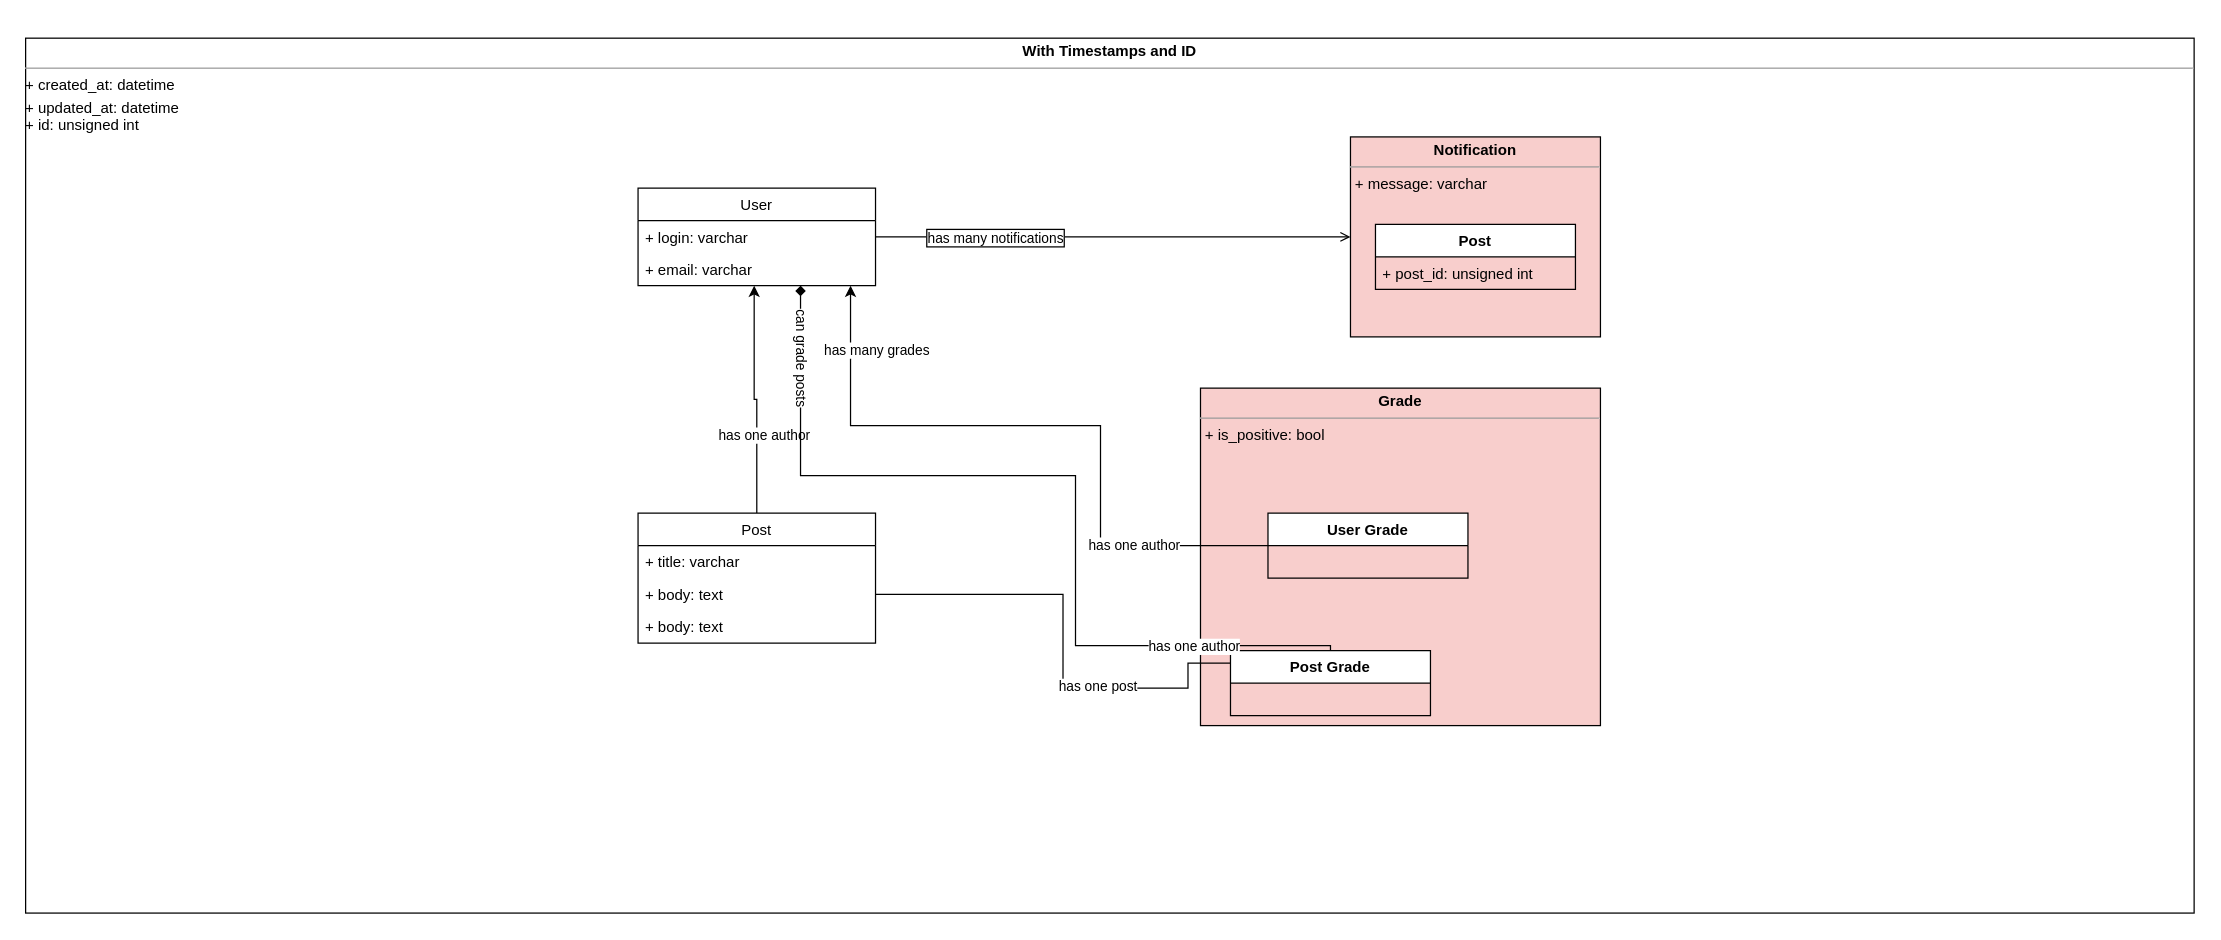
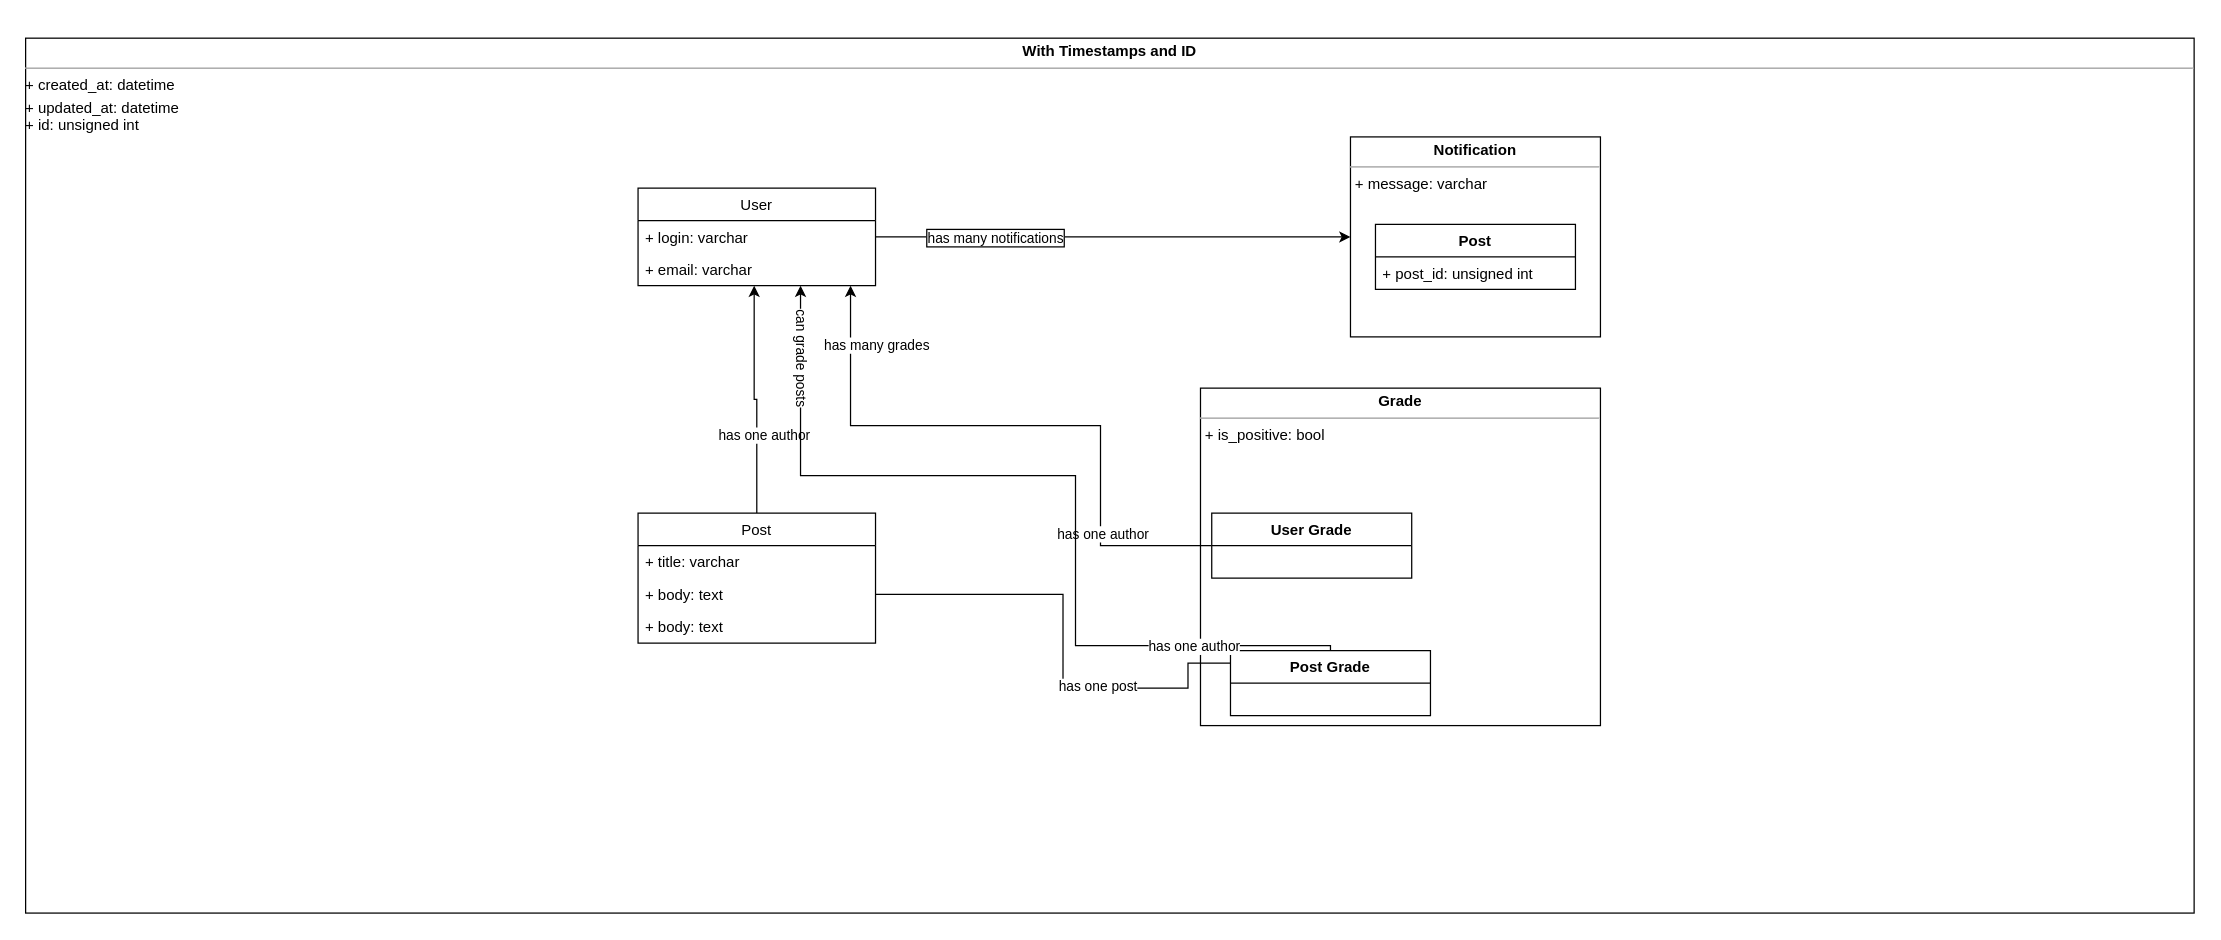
  <mxCell id="0" />
  <mxCell id="1" parent="0" />
  <mxCell id="2" value="&lt;p style=&quot;margin: 0px ; margin-top: 4px ; text-align: center&quot;&gt;&lt;b&gt;With Timestamps and ID&lt;/b&gt;&lt;/p&gt;&lt;hr size=&quot;1&quot;&gt;&lt;div style=&quot;height: 2px&quot;&gt;+ created_at: datetime&lt;/div&gt;&lt;div style=&quot;height: 2px&quot;&gt;&lt;br&gt;&lt;/div&gt;&lt;div style=&quot;height: 2px&quot;&gt;&lt;br&gt;&lt;/div&gt;&lt;div style=&quot;height: 2px&quot;&gt;&lt;br&gt;&lt;/div&gt;&lt;div style=&quot;height: 2px&quot;&gt;&lt;br&gt;&lt;/div&gt;&lt;div style=&quot;height: 2px&quot;&gt;&lt;br&gt;&lt;/div&gt;&lt;div style=&quot;height: 2px&quot;&gt;&lt;br&gt;&lt;/div&gt;&lt;div style=&quot;height: 2px&quot;&gt;&lt;br&gt;&lt;/div&gt;&lt;div style=&quot;height: 2px&quot;&gt;&lt;br&gt;&lt;/div&gt;&lt;div style=&quot;height: 2px&quot;&gt;+ updated_at: datetime&lt;/div&gt;&lt;div style=&quot;height: 2px&quot;&gt;&lt;br&gt;&lt;/div&gt;&lt;div style=&quot;height: 2px&quot;&gt;&lt;br&gt;&lt;/div&gt;&lt;div style=&quot;height: 2px&quot;&gt;&lt;br&gt;&lt;/div&gt;&lt;div style=&quot;height: 2px&quot;&gt;&lt;br&gt;&lt;/div&gt;&lt;div style=&quot;height: 2px&quot;&gt;&lt;br&gt;&lt;/div&gt;&lt;div style=&quot;height: 2px&quot;&gt;&lt;br&gt;&lt;/div&gt;&lt;div style=&quot;height: 2px&quot;&gt;+ id: unsigned int&lt;/div&gt;&lt;div style=&quot;height: 2px&quot;&gt;&lt;br&gt;&lt;/div&gt;&lt;div style=&quot;height: 2px&quot;&gt;&lt;br&gt;&lt;/div&gt;" style="verticalAlign=top;align=left;overflow=fill;fontSize=12;fontFamily=Helvetica;html=1;" vertex="1" parent="1"><mxGeometry x="20" y="30" width="1735" height="700" as="geometry" /></mxCell>
  <mxCell id="3" value="" style="group" vertex="1" connectable="0" parent="1"><mxGeometry x="960" y="310" width="320" height="270" as="geometry" /></mxCell>
- <mxCell id="4" value="&lt;p style=&quot;margin: 0px ; margin-top: 4px ; text-align: center&quot;&gt;&lt;b&gt;Grade&lt;/b&gt;&lt;/p&gt;&lt;hr size=&quot;1&quot;&gt;&lt;p style=&quot;margin: 0px ; margin-left: 4px&quot;&gt;+ is_positive: bool&lt;/p&gt;" style="verticalAlign=top;align=left;overflow=fill;fontSize=12;fontFamily=Helvetica;html=1;fillColor=#f8cecc;" vertex="1" parent="3"><mxGeometry width="320" height="270" as="geometry" /></mxCell>
- <mxCell id="5" value="User Grade&#10;" style="swimlane;fontStyle=1;align=center;verticalAlign=top;childLayout=stackLayout;horizontal=1;startSize=26;horizontalStack=0;resizeParent=1;resizeParentMax=0;resizeLast=0;collapsible=1;marginBottom=0;" vertex="1" parent="3"><mxGeometry x="54" y="100" width="160" height="52" as="geometry" /></mxCell>
+ <mxCell id="4" value="&lt;p style=&quot;margin: 0px ; margin-top: 4px ; text-align: center&quot;&gt;&lt;b&gt;Grade&lt;/b&gt;&lt;/p&gt;&lt;hr size=&quot;1&quot;&gt;&lt;p style=&quot;margin: 0px ; margin-left: 4px&quot;&gt;+ is_positive: bool&lt;/p&gt;" style="verticalAlign=top;align=left;overflow=fill;fontSize=12;fontFamily=Helvetica;html=1;" vertex="1" parent="3"><mxGeometry width="320" height="270" as="geometry" /></mxCell>
+ <mxCell id="5" value="User Grade&#10;" style="swimlane;fontStyle=1;align=center;verticalAlign=top;childLayout=stackLayout;horizontal=1;startSize=26;horizontalStack=0;resizeParent=1;resizeParentMax=0;resizeLast=0;collapsible=1;marginBottom=0;" vertex="1" parent="3"><mxGeometry x="9" y="100" width="160" height="52" as="geometry" /></mxCell>
  <mxCell id="6" value="Post Grade&#10;" style="swimlane;fontStyle=1;align=center;verticalAlign=top;childLayout=stackLayout;horizontal=1;startSize=26;horizontalStack=0;resizeParent=1;resizeParentMax=0;resizeLast=0;collapsible=1;marginBottom=0;" vertex="1" parent="3"><mxGeometry x="24" y="210" width="160" height="52" as="geometry" /></mxCell>
  <mxCell id="7" value="User" style="swimlane;fontStyle=0;childLayout=stackLayout;horizontal=1;startSize=26;fillColor=none;horizontalStack=0;resizeParent=1;resizeParentMax=0;resizeLast=0;collapsible=1;marginBottom=0;" vertex="1" parent="1"><mxGeometry x="510" y="150" width="190" height="78" as="geometry" /></mxCell>
  <mxCell id="8" value="+ login: varchar" style="text;strokeColor=none;fillColor=none;align=left;verticalAlign=top;spacingLeft=4;spacingRight=4;overflow=hidden;rotatable=0;points=[[0,0.5],[1,0.5]];portConstraint=eastwest;" vertex="1" parent="7"><mxGeometry y="26" width="190" height="26" as="geometry" /></mxCell>
  <mxCell id="9" value="+ email: varchar&#10;" style="text;strokeColor=none;fillColor=none;align=left;verticalAlign=top;spacingLeft=4;spacingRight=4;overflow=hidden;rotatable=0;points=[[0,0.5],[1,0.5]];portConstraint=eastwest;" vertex="1" parent="7"><mxGeometry y="52" width="190" height="26" as="geometry" /></mxCell>
  <mxCell id="10" value="" style="group" vertex="1" connectable="0" parent="1"><mxGeometry x="1030" y="20" width="200" height="160" as="geometry" /></mxCell>
  <mxCell id="11" value="" style="group" vertex="1" connectable="0" parent="10"><mxGeometry x="50" y="89" width="200" height="160" as="geometry" /></mxCell>
- <mxCell id="12" value="&lt;p style=&quot;margin: 0px ; margin-top: 4px ; text-align: center&quot;&gt;&lt;b&gt;Notification&lt;/b&gt;&lt;/p&gt;&lt;hr size=&quot;1&quot;&gt;&lt;p style=&quot;margin: 0px ; margin-left: 4px&quot;&gt;+ message: varchar&lt;/p&gt;" style="verticalAlign=top;align=left;overflow=fill;fontSize=12;fontFamily=Helvetica;html=1;fillColor=#f8cecc;" vertex="1" parent="11"><mxGeometry width="200" height="160" as="geometry" /></mxCell>
+ <mxCell id="12" value="&lt;p style=&quot;margin: 0px ; margin-top: 4px ; text-align: center&quot;&gt;&lt;b&gt;Notification&lt;/b&gt;&lt;/p&gt;&lt;hr size=&quot;1&quot;&gt;&lt;p style=&quot;margin: 0px ; margin-left: 4px&quot;&gt;+ message: varchar&lt;/p&gt;" style="verticalAlign=top;align=left;overflow=fill;fontSize=12;fontFamily=Helvetica;html=1;" vertex="1" parent="11"><mxGeometry width="200" height="160" as="geometry" /></mxCell>
  <mxCell id="13" value="Post&#10;" style="swimlane;fontStyle=1;align=center;verticalAlign=top;childLayout=stackLayout;horizontal=1;startSize=26;horizontalStack=0;resizeParent=1;resizeParentMax=0;resizeLast=0;collapsible=1;marginBottom=0;" vertex="1" parent="11"><mxGeometry x="20" y="70" width="160" height="52" as="geometry" /></mxCell>
  <mxCell id="14" value="+ post_id: unsigned int&#10;" style="text;strokeColor=none;fillColor=none;align=left;verticalAlign=top;spacingLeft=4;spacingRight=4;overflow=hidden;rotatable=0;points=[[0,0.5],[1,0.5]];portConstraint=eastwest;" vertex="1" parent="13"><mxGeometry y="26" width="160" height="26" as="geometry" /></mxCell>
  <mxCell id="15" style="edgeStyle=orthogonalEdgeStyle;rounded=0;orthogonalLoop=1;jettySize=auto;html=1;exitX=0.5;exitY=1;exitDx=0;exitDy=0;" edge="1" parent="11" source="12" target="12"><mxGeometry relative="1" as="geometry" /></mxCell>
- <mxCell id="16" style="edgeStyle=orthogonalEdgeStyle;rounded=0;orthogonalLoop=1;jettySize=auto;html=1;exitX=1;exitY=0.5;exitDx=0;exitDy=0;endArrow=open;" edge="1" parent="1" source="8" target="12"><mxGeometry relative="1" as="geometry" /></mxCell>
+ <mxCell id="16" style="edgeStyle=orthogonalEdgeStyle;rounded=0;orthogonalLoop=1;jettySize=auto;html=1;exitX=1;exitY=0.5;exitDx=0;exitDy=0;" edge="1" parent="1" source="8" target="12"><mxGeometry relative="1" as="geometry" /></mxCell>
  <mxCell id="17" value="has many notifications&lt;br&gt;" style="edgeLabel;html=1;align=center;verticalAlign=middle;resizable=0;points=[];labelBorderColor=#000000;" vertex="1" connectable="0" parent="16"><mxGeometry x="-0.651" y="2" relative="1" as="geometry"><mxPoint x="29" y="2" as="offset" /></mxGeometry></mxCell>
  <mxCell id="18" style="edgeStyle=orthogonalEdgeStyle;rounded=0;orthogonalLoop=1;jettySize=auto;html=1;entryX=0.489;entryY=1;entryDx=0;entryDy=0;entryPerimeter=0;" edge="1" parent="1" source="20" target="9"><mxGeometry relative="1" as="geometry" /></mxCell>
  <mxCell id="19" value="has one author" style="edgeLabel;html=1;align=center;verticalAlign=middle;resizable=0;points=[];" vertex="1" connectable="0" parent="18"><mxGeometry x="-0.32" y="-5" relative="1" as="geometry"><mxPoint as="offset" /></mxGeometry></mxCell>
  <mxCell id="20" value="Post" style="swimlane;fontStyle=0;childLayout=stackLayout;horizontal=1;startSize=26;fillColor=none;horizontalStack=0;resizeParent=1;resizeParentMax=0;resizeLast=0;collapsible=1;marginBottom=0;" vertex="1" parent="1"><mxGeometry x="510" y="410" width="190" height="104" as="geometry" /></mxCell>
  <mxCell id="21" value="+ title: varchar" style="text;strokeColor=none;fillColor=none;align=left;verticalAlign=top;spacingLeft=4;spacingRight=4;overflow=hidden;rotatable=0;points=[[0,0.5],[1,0.5]];portConstraint=eastwest;" vertex="1" parent="20"><mxGeometry y="26" width="190" height="26" as="geometry" /></mxCell>
  <mxCell id="22" value="+ body: text&#10;&#10;" style="text;strokeColor=none;fillColor=none;align=left;verticalAlign=top;spacingLeft=4;spacingRight=4;overflow=hidden;rotatable=0;points=[[0,0.5],[1,0.5]];portConstraint=eastwest;" vertex="1" parent="20"><mxGeometry y="52" width="190" height="26" as="geometry" /></mxCell>
  <mxCell id="23" value="+ body: text&#10;&#10;" style="text;strokeColor=none;fillColor=none;align=left;verticalAlign=top;spacingLeft=4;spacingRight=4;overflow=hidden;rotatable=0;points=[[0,0.5],[1,0.5]];portConstraint=eastwest;" vertex="1" parent="20"><mxGeometry y="78" width="190" height="26" as="geometry" /></mxCell>
  <mxCell id="24" style="edgeStyle=orthogonalEdgeStyle;rounded=0;orthogonalLoop=1;jettySize=auto;html=1;" edge="1" parent="1" source="5" target="7"><mxGeometry relative="1" as="geometry"><Array as="points"><mxPoint x="880" y="436" /><mxPoint x="880" y="340" /><mxPoint y="340" x="680" /></Array></mxGeometry></mxCell>
  <mxCell id="25" value="has one author" style="edgeLabel;html=1;align=center;verticalAlign=middle;resizable=0;points=[];" vertex="1" connectable="0" parent="24"><mxGeometry x="-0.602" y="-1" relative="1" as="geometry"><mxPoint as="offset" /></mxGeometry></mxCell>
  <mxCell id="26" value="has many grades" style="edgeLabel;html=1;align=center;verticalAlign=middle;resizable=0;points=[];" vertex="1" connectable="0" parent="24"><mxGeometry x="0.81" y="1" relative="1" as="geometry"><mxPoint x="21" as="offset" /></mxGeometry></mxCell>
- <mxCell id="27" style="edgeStyle=orthogonalEdgeStyle;rounded=0;orthogonalLoop=1;jettySize=auto;html=1;endArrow=diamond;" edge="1" parent="1" source="6" target="7"><mxGeometry relative="1" as="geometry"><Array as="points"><mxPoint x="860" y="516" /><mxPoint x="860" y="380" /><mxPoint x="640" y="380" /></Array></mxGeometry></mxCell>
+ <mxCell id="27" style="edgeStyle=orthogonalEdgeStyle;rounded=0;orthogonalLoop=1;jettySize=auto;html=1;" edge="1" parent="1" source="6" target="7"><mxGeometry relative="1" as="geometry"><Array as="points"><mxPoint x="860" y="516" /><mxPoint x="860" y="380" /><mxPoint x="640" y="380" /></Array></mxGeometry></mxCell>
  <mxCell id="28" value="has one author&lt;br&gt;" style="edgeLabel;html=1;align=center;verticalAlign=middle;resizable=0;points=[];" vertex="1" connectable="0" parent="27"><mxGeometry x="-0.637" relative="1" as="geometry"><mxPoint x="16" as="offset" /></mxGeometry></mxCell>
  <mxCell id="29" value="can grade posts&lt;br&gt;" style="edgeLabel;html=1;align=center;verticalAlign=middle;resizable=0;points=[];rotation=90;" vertex="1" connectable="0" parent="27"><mxGeometry x="0.84" y="-2" relative="1" as="geometry"><mxPoint as="offset" /></mxGeometry></mxCell>
  <mxCell id="30" style="edgeStyle=orthogonalEdgeStyle;rounded=0;orthogonalLoop=1;jettySize=auto;html=1;startArrow=none;startFill=0;endArrow=none;endFill=0;" edge="1" parent="1" source="22" target="6"><mxGeometry relative="1" as="geometry"><Array as="points"><mxPoint x="850" y="475" /><mxPoint x="850" y="550" /><mxPoint x="950" y="550" /><mxPoint x="950" y="530" /></Array></mxGeometry></mxCell>
  <mxCell id="31" value="has one post" style="edgeLabel;html=1;align=center;verticalAlign=middle;resizable=0;points=[];" vertex="1" connectable="0" parent="30"><mxGeometry x="0.494" y="2" relative="1" as="geometry"><mxPoint x="-31" as="offset" /></mxGeometry></mxCell>
